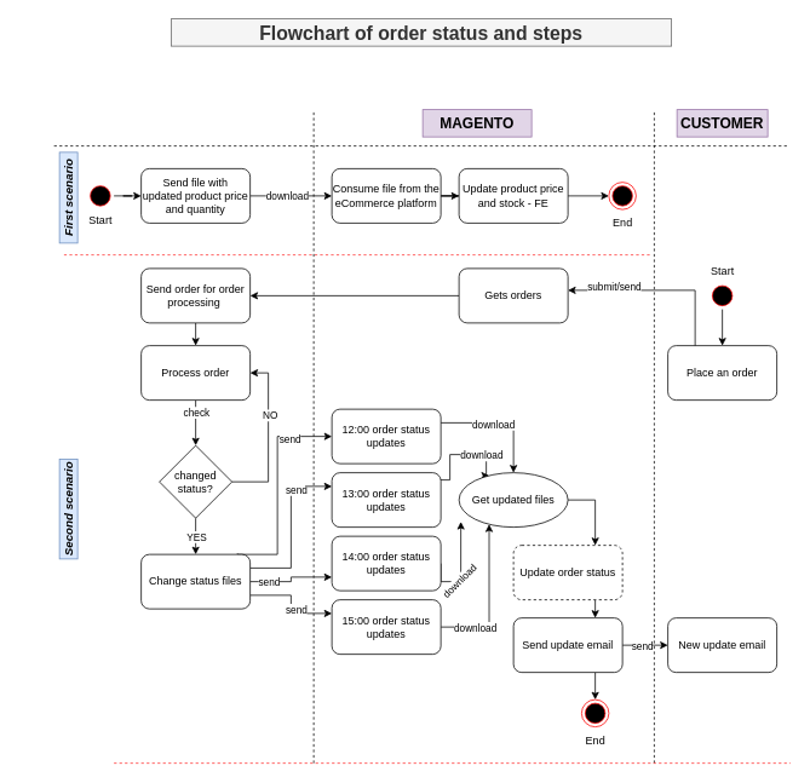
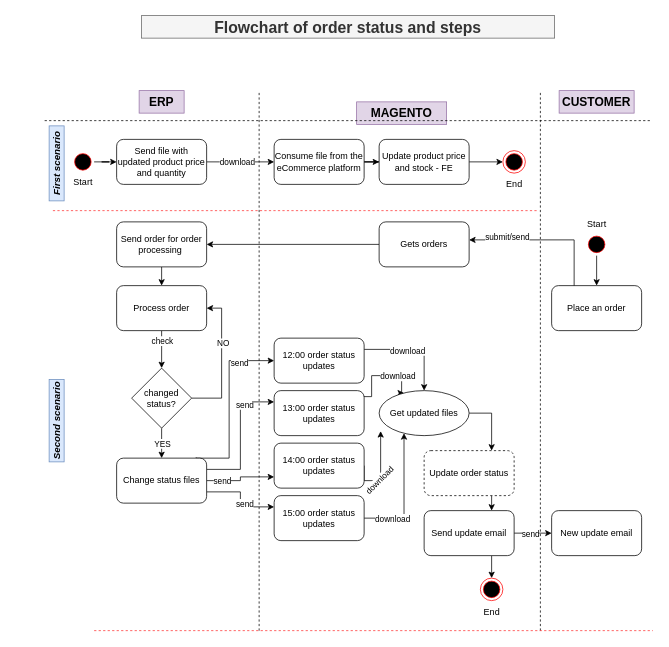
  <mxCell id="0" />
  <mxCell id="1" parent="0" />
  <mxCell id="2" value="&lt;font style=&quot;font-size: 21px;&quot;&gt;&lt;b&gt;Flowchart of order status and steps&lt;/b&gt;&lt;/font&gt;" style="text;html=1;align=center;verticalAlign=middle;whiteSpace=wrap;rounded=0;fillColor=#f5f5f5;strokeColor=#666666;fontColor=#333333;" vertex="1" parent="1"><mxGeometry x="188" y="20" width="551" height="30" as="geometry" /></mxCell>
- <mxCell id="4" value="&lt;font style=&quot;font-size: 16px;&quot;&gt;&lt;b&gt;MAGENTO&lt;/b&gt;&lt;/font&gt;" style="text;html=1;align=center;verticalAlign=middle;whiteSpace=wrap;rounded=0;fillColor=#e1d5e7;strokeColor=#9673a6;" vertex="1" parent="1"><mxGeometry x="465" y="120" width="120" height="30" as="geometry" /></mxCell>
+ <mxCell id="3" value="&lt;font style=&quot;font-size: 16px;&quot;&gt;&lt;b&gt;ERP&lt;/b&gt;&lt;/font&gt;" style="text;html=1;align=center;verticalAlign=middle;whiteSpace=wrap;rounded=0;fillColor=#e1d5e7;strokeColor=#9673a6;" vertex="1" parent="1"><mxGeometry x="185" y="120" width="60" height="30" as="geometry" /></mxCell>
+ <mxCell id="4" value="&lt;font style=&quot;font-size: 16px;&quot;&gt;&lt;b&gt;MAGENTO&lt;/b&gt;&lt;/font&gt;" style="text;html=1;align=center;verticalAlign=middle;whiteSpace=wrap;rounded=0;fillColor=#e1d5e7;strokeColor=#9673a6;" vertex="1" parent="1"><mxGeometry x="475" y="135" width="120" height="30" as="geometry" /></mxCell>
  <mxCell id="5" value="&lt;span style=&quot;font-size: 16px;&quot;&gt;&lt;b&gt;CUSTOMER&lt;/b&gt;&lt;/span&gt;" style="text;html=1;align=center;verticalAlign=middle;whiteSpace=wrap;rounded=0;fillColor=#e1d5e7;strokeColor=#9673a6;" vertex="1" parent="1"><mxGeometry x="745" y="120" width="100" height="30" as="geometry" /></mxCell>
  <mxCell id="6" style="edgeStyle=orthogonalEdgeStyle;rounded=0;orthogonalLoop=1;jettySize=auto;html=1;exitX=1;exitY=0.5;exitDx=0;exitDy=0;" edge="1" parent="1" source="7" target="11"><mxGeometry relative="1" as="geometry" /></mxCell>
  <mxCell id="7" value="" style="ellipse;html=1;shape=startState;fillColor=#000000;strokeColor=#ff0000;" vertex="1" parent="1"><mxGeometry x="95" y="200" width="30" height="30" as="geometry" /></mxCell>
  <mxCell id="8" value="" style="ellipse;html=1;shape=endState;fillColor=#000000;strokeColor=#ff0000;" vertex="1" parent="1"><mxGeometry x="670" y="200" width="30" height="30" as="geometry" /></mxCell>
  <mxCell id="9" style="edgeStyle=orthogonalEdgeStyle;rounded=0;orthogonalLoop=1;jettySize=auto;html=1;exitX=1;exitY=0.5;exitDx=0;exitDy=0;" edge="1" parent="1" source="11" target="13"><mxGeometry relative="1" as="geometry" /></mxCell>
  <mxCell id="10" value="download" style="edgeLabel;html=1;align=center;verticalAlign=middle;resizable=0;points=[];" connectable="0" vertex="1" parent="9"><mxGeometry x="-0.361" y="-1" relative="1" as="geometry"><mxPoint x="11" y="-1" as="offset" /></mxGeometry></mxCell>
  <mxCell id="11" value="Send file with updated product price and quantity" style="rounded=1;whiteSpace=wrap;html=1;" vertex="1" parent="1"><mxGeometry x="155" y="185" width="120" height="60" as="geometry" /></mxCell>
  <mxCell id="12" style="edgeStyle=orthogonalEdgeStyle;rounded=0;orthogonalLoop=1;jettySize=auto;html=1;exitX=1;exitY=0.5;exitDx=0;exitDy=0;" edge="1" parent="1" source="13" target="15"><mxGeometry relative="1" as="geometry" /></mxCell>
  <mxCell id="13" value="Consume file from the eCommerce platform" style="rounded=1;whiteSpace=wrap;html=1;" vertex="1" parent="1"><mxGeometry x="365" y="185" width="120" height="60" as="geometry" /></mxCell>
  <mxCell id="14" style="edgeStyle=orthogonalEdgeStyle;rounded=0;orthogonalLoop=1;jettySize=auto;html=1;exitX=1;exitY=0.5;exitDx=0;exitDy=0;" edge="1" parent="1" source="15" target="8"><mxGeometry relative="1" as="geometry" /></mxCell>
  <mxCell id="15" value="Update product price and stock - FE" style="rounded=1;whiteSpace=wrap;html=1;" vertex="1" parent="1"><mxGeometry x="505" y="185" width="120" height="60" as="geometry" /></mxCell>
  <mxCell id="16" value="Start" style="text;html=1;align=center;verticalAlign=middle;resizable=0;points=[];autosize=1;strokeColor=none;fillColor=none;" vertex="1" parent="1"><mxGeometry x="85" y="227" width="50" height="30" as="geometry" /></mxCell>
  <mxCell id="17" value="End" style="text;html=1;align=center;verticalAlign=middle;resizable=0;points=[];autosize=1;strokeColor=none;fillColor=none;" vertex="1" parent="1"><mxGeometry x="665" y="230" width="40" height="30" as="geometry" /></mxCell>
  <mxCell id="18" style="edgeStyle=orthogonalEdgeStyle;rounded=0;orthogonalLoop=1;jettySize=auto;html=1;exitX=1;exitY=0.5;exitDx=0;exitDy=0;" edge="1" parent="1" source="19" target="21"><mxGeometry relative="1" as="geometry" /></mxCell>
  <mxCell id="19" value="" style="ellipse;html=1;shape=startState;fillColor=#000000;strokeColor=#ff0000;direction=south;" vertex="1" parent="1"><mxGeometry x="780" y="310" width="30" height="30" as="geometry" /></mxCell>
  <mxCell id="20" value="Start" style="text;html=1;align=center;verticalAlign=middle;resizable=0;points=[];autosize=1;strokeColor=none;fillColor=none;" vertex="1" parent="1"><mxGeometry x="770" y="283" width="50" height="30" as="geometry" /></mxCell>
  <mxCell id="21" value="Place an order" style="rounded=1;whiteSpace=wrap;html=1;" vertex="1" parent="1"><mxGeometry x="735" y="380" width="120" height="60" as="geometry" /></mxCell>
  <mxCell id="22" value="" style="endArrow=none;dashed=1;html=1;rounded=0;strokeColor=#FF3333;" edge="1" parent="1"><mxGeometry width="50" height="50" relative="1" as="geometry"><mxPoint x="70" y="280" as="sourcePoint" /><mxPoint x="715" y="280" as="targetPoint" /></mxGeometry></mxCell>
  <mxCell id="23" style="edgeStyle=orthogonalEdgeStyle;rounded=0;orthogonalLoop=1;jettySize=auto;html=1;exitX=0;exitY=0.5;exitDx=0;exitDy=0;entryX=1;entryY=0.5;entryDx=0;entryDy=0;" edge="1" parent="1" source="24" target="28"><mxGeometry relative="1" as="geometry" /></mxCell>
  <mxCell id="24" value="Gets orders" style="rounded=1;whiteSpace=wrap;html=1;" vertex="1" parent="1"><mxGeometry x="505" y="295" width="120" height="60" as="geometry" /></mxCell>
  <mxCell id="25" style="edgeStyle=orthogonalEdgeStyle;rounded=0;orthogonalLoop=1;jettySize=auto;html=1;exitX=0.25;exitY=0;exitDx=0;exitDy=0;entryX=1;entryY=0.4;entryDx=0;entryDy=0;entryPerimeter=0;" edge="1" parent="1" source="21" target="24"><mxGeometry relative="1" as="geometry" /></mxCell>
  <mxCell id="26" value="submit/send" style="edgeLabel;html=1;align=center;verticalAlign=middle;resizable=0;points=[];" connectable="0" vertex="1" parent="25"><mxGeometry x="0.344" y="2" relative="1" as="geometry"><mxPoint x="-16" y="-7" as="offset" /></mxGeometry></mxCell>
  <mxCell id="27" style="edgeStyle=orthogonalEdgeStyle;rounded=0;orthogonalLoop=1;jettySize=auto;html=1;exitX=0.5;exitY=1;exitDx=0;exitDy=0;entryX=0.5;entryY=0;entryDx=0;entryDy=0;" edge="1" parent="1" source="28" target="31"><mxGeometry relative="1" as="geometry" /></mxCell>
  <mxCell id="28" value="Send order for order processing&amp;nbsp;" style="rounded=1;whiteSpace=wrap;html=1;" vertex="1" parent="1"><mxGeometry x="155" y="295" width="120" height="60" as="geometry" /></mxCell>
  <mxCell id="29" style="edgeStyle=orthogonalEdgeStyle;rounded=0;orthogonalLoop=1;jettySize=auto;html=1;exitX=0.5;exitY=1;exitDx=0;exitDy=0;entryX=0.5;entryY=0;entryDx=0;entryDy=0;" edge="1" parent="1" source="31" target="36"><mxGeometry relative="1" as="geometry" /></mxCell>
  <mxCell id="30" value="check" style="edgeLabel;html=1;align=center;verticalAlign=middle;resizable=0;points=[];" connectable="0" vertex="1" parent="29"><mxGeometry x="-0.467" relative="1" as="geometry"><mxPoint as="offset" /></mxGeometry></mxCell>
  <mxCell id="31" value="Process order" style="rounded=1;whiteSpace=wrap;html=1;" vertex="1" parent="1"><mxGeometry x="155" y="380" width="120" height="60" as="geometry" /></mxCell>
  <mxCell id="32" style="edgeStyle=orthogonalEdgeStyle;rounded=0;orthogonalLoop=1;jettySize=auto;html=1;exitX=1;exitY=0.5;exitDx=0;exitDy=0;entryX=1;entryY=0.5;entryDx=0;entryDy=0;" edge="1" parent="1" source="36" target="31"><mxGeometry relative="1" as="geometry"><Array as="points"><mxPoint x="295" y="530" /><mxPoint x="295" y="410" /></Array></mxGeometry></mxCell>
  <mxCell id="33" value="NO" style="edgeLabel;html=1;align=center;verticalAlign=middle;resizable=0;points=[];" connectable="0" vertex="1" parent="32"><mxGeometry x="0.267" y="-1" relative="1" as="geometry"><mxPoint as="offset" /></mxGeometry></mxCell>
  <mxCell id="34" style="edgeStyle=orthogonalEdgeStyle;rounded=0;orthogonalLoop=1;jettySize=auto;html=1;exitX=0.5;exitY=1;exitDx=0;exitDy=0;" edge="1" parent="1" source="36" target="45"><mxGeometry relative="1" as="geometry" /></mxCell>
  <mxCell id="35" value="YES" style="edgeLabel;html=1;align=center;verticalAlign=middle;resizable=0;points=[];" connectable="0" vertex="1" parent="34"><mxGeometry x="0.273" y="1" relative="1" as="geometry"><mxPoint x="-1" y="-5" as="offset" /></mxGeometry></mxCell>
  <mxCell id="36" value="changed status?" style="rhombus;whiteSpace=wrap;html=1;" vertex="1" parent="1"><mxGeometry x="175" y="490" width="80" height="80" as="geometry" /></mxCell>
  <mxCell id="37" style="edgeStyle=orthogonalEdgeStyle;rounded=0;orthogonalLoop=1;jettySize=auto;html=1;exitX=0.883;exitY=-0.017;exitDx=0;exitDy=0;entryX=0;entryY=0.5;entryDx=0;entryDy=0;exitPerimeter=0;" edge="1" parent="1" source="45" target="48"><mxGeometry relative="1" as="geometry"><Array as="points"><mxPoint x="261" y="610" /><mxPoint x="305" y="610" /><mxPoint x="305" y="480" /></Array></mxGeometry></mxCell>
  <mxCell id="38" value="send" style="edgeLabel;html=1;align=center;verticalAlign=middle;resizable=0;points=[];" connectable="0" vertex="1" parent="37"><mxGeometry x="0.609" y="-2" relative="1" as="geometry"><mxPoint as="offset" /></mxGeometry></mxCell>
  <mxCell id="39" style="edgeStyle=orthogonalEdgeStyle;rounded=0;orthogonalLoop=1;jettySize=auto;html=1;exitX=1;exitY=0.25;exitDx=0;exitDy=0;entryX=0;entryY=0.25;entryDx=0;entryDy=0;" edge="1" parent="1" source="45" target="51"><mxGeometry relative="1" as="geometry" /></mxCell>
  <mxCell id="40" value="send" style="edgeLabel;html=1;align=center;verticalAlign=middle;resizable=0;points=[];" connectable="0" vertex="1" parent="39"><mxGeometry x="0.689" y="-3" relative="1" as="geometry"><mxPoint x="-12" as="offset" /></mxGeometry></mxCell>
  <mxCell id="41" style="edgeStyle=orthogonalEdgeStyle;rounded=0;orthogonalLoop=1;jettySize=auto;html=1;exitX=1;exitY=0.5;exitDx=0;exitDy=0;entryX=0;entryY=0.75;entryDx=0;entryDy=0;" edge="1" parent="1" source="45" target="54"><mxGeometry relative="1" as="geometry" /></mxCell>
  <mxCell id="42" value="send" style="edgeLabel;html=1;align=center;verticalAlign=middle;resizable=0;points=[];" connectable="0" vertex="1" parent="41"><mxGeometry x="-0.684" y="-1" relative="1" as="geometry"><mxPoint x="5" y="-1" as="offset" /></mxGeometry></mxCell>
  <mxCell id="43" style="edgeStyle=orthogonalEdgeStyle;rounded=0;orthogonalLoop=1;jettySize=auto;html=1;exitX=1;exitY=0.75;exitDx=0;exitDy=0;entryX=0;entryY=0.25;entryDx=0;entryDy=0;" edge="1" parent="1" source="45" target="57"><mxGeometry relative="1" as="geometry" /></mxCell>
  <mxCell id="44" value="send" style="edgeLabel;html=1;align=center;verticalAlign=middle;resizable=0;points=[];" connectable="0" vertex="1" parent="43"><mxGeometry x="0.509" y="-2" relative="1" as="geometry"><mxPoint x="-13" y="-7" as="offset" /></mxGeometry></mxCell>
  <mxCell id="45" value="Change status files" style="rounded=1;whiteSpace=wrap;html=1;" vertex="1" parent="1"><mxGeometry x="155" y="610" width="120" height="60" as="geometry" /></mxCell>
  <mxCell id="46" style="edgeStyle=orthogonalEdgeStyle;rounded=0;orthogonalLoop=1;jettySize=auto;html=1;exitX=1;exitY=0.25;exitDx=0;exitDy=0;" edge="1" parent="1" source="48" target="59"><mxGeometry relative="1" as="geometry" /></mxCell>
  <mxCell id="47" value="download" style="edgeLabel;html=1;align=center;verticalAlign=middle;resizable=0;points=[];" connectable="0" vertex="1" parent="46"><mxGeometry x="-0.156" y="-1" relative="1" as="geometry"><mxPoint as="offset" /></mxGeometry></mxCell>
  <mxCell id="48" value="12:00 order status updates" style="rounded=1;whiteSpace=wrap;html=1;" vertex="1" parent="1"><mxGeometry x="365" y="450" width="120" height="60" as="geometry" /></mxCell>
  <mxCell id="49" style="edgeStyle=orthogonalEdgeStyle;rounded=0;orthogonalLoop=1;jettySize=auto;html=1;exitX=0.967;exitY=0.133;exitDx=0;exitDy=0;entryX=0.25;entryY=0;entryDx=0;entryDy=0;exitPerimeter=0;" edge="1" parent="1" source="51" target="59"><mxGeometry relative="1" as="geometry"><Array as="points"><mxPoint x="495" y="528" /><mxPoint x="495" y="500" /><mxPoint x="535" y="500" /></Array></mxGeometry></mxCell>
  <mxCell id="50" value="download" style="edgeLabel;html=1;align=center;verticalAlign=middle;resizable=0;points=[];" connectable="0" vertex="1" parent="49"><mxGeometry x="0.137" relative="1" as="geometry"><mxPoint x="14" as="offset" /></mxGeometry></mxCell>
  <mxCell id="51" value="13:00 order status updates" style="rounded=1;whiteSpace=wrap;html=1;" vertex="1" parent="1"><mxGeometry x="365" y="520" width="120" height="60" as="geometry" /></mxCell>
  <mxCell id="52" style="edgeStyle=orthogonalEdgeStyle;rounded=0;orthogonalLoop=1;jettySize=auto;html=1;exitX=1;exitY=0.5;exitDx=0;exitDy=0;entryX=0.017;entryY=0.9;entryDx=0;entryDy=0;entryPerimeter=0;" edge="1" parent="1" source="54" target="59"><mxGeometry relative="1" as="geometry"><Array as="points"><mxPoint x="485" y="640" /><mxPoint x="507" y="640" /></Array></mxGeometry></mxCell>
  <mxCell id="53" value="download" style="edgeLabel;html=1;align=center;verticalAlign=middle;resizable=0;points=[];rotation=-45;" connectable="0" vertex="1" parent="52"><mxGeometry x="-0.559" y="-2" relative="1" as="geometry"><mxPoint x="16" y="-2" as="offset" /></mxGeometry></mxCell>
  <mxCell id="54" value="14:00 order status updates" style="rounded=1;whiteSpace=wrap;html=1;" vertex="1" parent="1"><mxGeometry x="365" y="590" width="120" height="60" as="geometry" /></mxCell>
  <mxCell id="55" style="edgeStyle=orthogonalEdgeStyle;rounded=0;orthogonalLoop=1;jettySize=auto;html=1;exitX=1;exitY=0.5;exitDx=0;exitDy=0;entryX=0.25;entryY=1;entryDx=0;entryDy=0;" edge="1" parent="1" source="57" target="59"><mxGeometry relative="1" as="geometry"><mxPoint x="575" y="580" as="targetPoint" /></mxGeometry></mxCell>
  <mxCell id="56" value="download" style="edgeLabel;html=1;align=center;verticalAlign=middle;resizable=0;points=[];" connectable="0" vertex="1" parent="55"><mxGeometry x="-0.75" y="1" relative="1" as="geometry"><mxPoint x="16" y="1" as="offset" /></mxGeometry></mxCell>
  <mxCell id="57" value="15:00 order status updates" style="rounded=1;whiteSpace=wrap;html=1;" vertex="1" parent="1"><mxGeometry x="365" y="660" width="120" height="60" as="geometry" /></mxCell>
  <mxCell id="58" style="edgeStyle=orthogonalEdgeStyle;rounded=0;orthogonalLoop=1;jettySize=auto;html=1;exitX=1;exitY=0.5;exitDx=0;exitDy=0;entryX=0.75;entryY=0;entryDx=0;entryDy=0;" edge="1" parent="1" source="59" target="61"><mxGeometry relative="1" as="geometry" /></mxCell>
  <mxCell id="59" value="Get updated files" style="ellipse;whiteSpace=wrap;html=1;" vertex="1" parent="1"><mxGeometry x="505" y="520" width="120" height="60" as="geometry" /></mxCell>
  <mxCell id="60" style="edgeStyle=orthogonalEdgeStyle;rounded=0;orthogonalLoop=1;jettySize=auto;html=1;exitX=0.75;exitY=1;exitDx=0;exitDy=0;entryX=0.75;entryY=0;entryDx=0;entryDy=0;" edge="1" parent="1" source="61" target="65"><mxGeometry relative="1" as="geometry" /></mxCell>
  <mxCell id="61" value="Update order status" style="rounded=1;whiteSpace=wrap;html=1;dashed=1;" vertex="1" parent="1"><mxGeometry x="565" y="600" width="120" height="60" as="geometry" /></mxCell>
  <mxCell id="62" style="edgeStyle=orthogonalEdgeStyle;rounded=0;orthogonalLoop=1;jettySize=auto;html=1;exitX=0.75;exitY=1;exitDx=0;exitDy=0;entryX=0.5;entryY=0;entryDx=0;entryDy=0;" edge="1" parent="1" source="65" target="66"><mxGeometry relative="1" as="geometry" /></mxCell>
  <mxCell id="63" style="edgeStyle=orthogonalEdgeStyle;rounded=0;orthogonalLoop=1;jettySize=auto;html=1;exitX=1;exitY=0.5;exitDx=0;exitDy=0;" edge="1" parent="1" source="65" target="67"><mxGeometry relative="1" as="geometry" /></mxCell>
  <mxCell id="64" value="send" style="edgeLabel;html=1;align=center;verticalAlign=middle;resizable=0;points=[];" connectable="0" vertex="1" parent="63"><mxGeometry x="-0.15" relative="1" as="geometry"><mxPoint as="offset" /></mxGeometry></mxCell>
  <mxCell id="65" value="Send update email" style="rounded=1;whiteSpace=wrap;html=1;" vertex="1" parent="1"><mxGeometry x="565" y="680" width="120" height="60" as="geometry" /></mxCell>
  <mxCell id="66" value="" style="ellipse;html=1;shape=endState;fillColor=#000000;strokeColor=#ff0000;" vertex="1" parent="1"><mxGeometry x="640" y="770" width="30" height="30" as="geometry" /></mxCell>
  <mxCell id="67" value="New update email" style="rounded=1;whiteSpace=wrap;html=1;" vertex="1" parent="1"><mxGeometry x="735" y="680" width="120" height="60" as="geometry" /></mxCell>
  <mxCell id="68" value="" style="endArrow=none;dashed=1;html=1;rounded=0;" edge="1" parent="1"><mxGeometry width="50" height="50" relative="1" as="geometry"><mxPoint x="345" y="840" as="sourcePoint" /><mxPoint x="345" y="120" as="targetPoint" /></mxGeometry></mxCell>
  <mxCell id="69" value="" style="endArrow=none;dashed=1;html=1;rounded=0;" edge="1" parent="1"><mxGeometry width="50" height="50" relative="1" as="geometry"><mxPoint x="720" y="840" as="sourcePoint" /><mxPoint x="720" y="120" as="targetPoint" /></mxGeometry></mxCell>
  <mxCell id="70" value="" style="endArrow=none;dashed=1;html=1;rounded=0;strokeColor=#FF3333;" edge="1" parent="1"><mxGeometry width="50" height="50" relative="1" as="geometry"><mxPoint x="125" y="840" as="sourcePoint" /><mxPoint x="870" y="840" as="targetPoint" /></mxGeometry></mxCell>
  <mxCell id="71" value="" style="endArrow=none;dashed=1;html=1;rounded=0;" edge="1" parent="1"><mxGeometry width="50" height="50" relative="1" as="geometry"><mxPoint x="59" y="160" as="sourcePoint" /><mxPoint x="869" y="160" as="targetPoint" /></mxGeometry></mxCell>
  <mxCell id="72" value="&lt;i&gt;First scenario&lt;/i&gt;" style="text;html=1;align=center;verticalAlign=middle;whiteSpace=wrap;rounded=0;fillColor=#dae8fc;strokeColor=#6c8ebf;rotation=-90;fontSize=13;fontStyle=1" vertex="1" parent="1"><mxGeometry x="25" y="207" width="100" height="20" as="geometry" /></mxCell>
  <mxCell id="73" value="&lt;i&gt;Second scenario&lt;/i&gt;" style="text;html=1;align=center;verticalAlign=middle;whiteSpace=wrap;rounded=0;fillColor=#dae8fc;strokeColor=#6c8ebf;rotation=-90;fontSize=13;fontStyle=1" vertex="1" parent="1"><mxGeometry x="20" y="550" width="110" height="20" as="geometry" /></mxCell>
  <mxCell id="74" value="End" style="text;html=1;align=center;verticalAlign=middle;resizable=0;points=[];autosize=1;strokeColor=none;fillColor=none;" vertex="1" parent="1"><mxGeometry x="635" y="800" width="40" height="30" as="geometry" /></mxCell>
